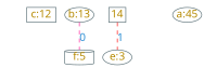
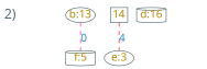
  digraph {
    nodesep=0.18
    rankdir=TB
    ranksep=0.01
    node [color="#586e75" fixedsize=true fontcolor="#b58900" fontname=LXGWWenKai fontsize=16 shape=ellipse]
    edge [arrowhead=none fontcolor="#268bd2" fontname=LXGWWenKai fontsize=16 style=dashed]
-   "c:12" [height=0.3 shape=box width=0.6]
+   "2)" [fontcolor="#586e75" fontsize=20 shape=plaintext width=0.3]
    "b:13" [height=0.3 width=0.6]
    "f:5" [height=0.3 shape=cylinder width=0.6]
    14 [height=0.3 shape=box width=0.35]
    n6 [height=0.3 label="e:3" width=0.6]
-   "a:45" [height=0.3 width=0.6]
+   "d:16" [height=0.3 shape=cylinder width=0.6]
    "b:13" -> "f:5" [color=deeppink label=0]
-   14 -> n6 [color=red label=1]
+   14 -> n6 [color=red label=4]
  }
